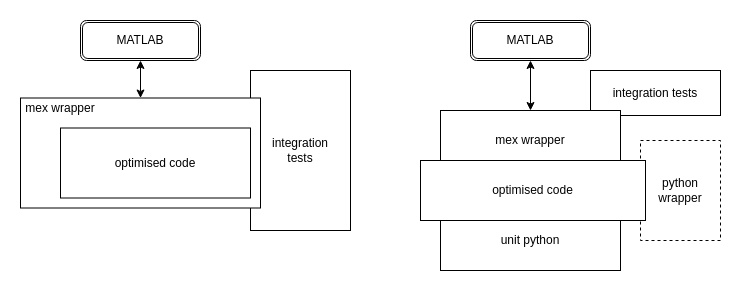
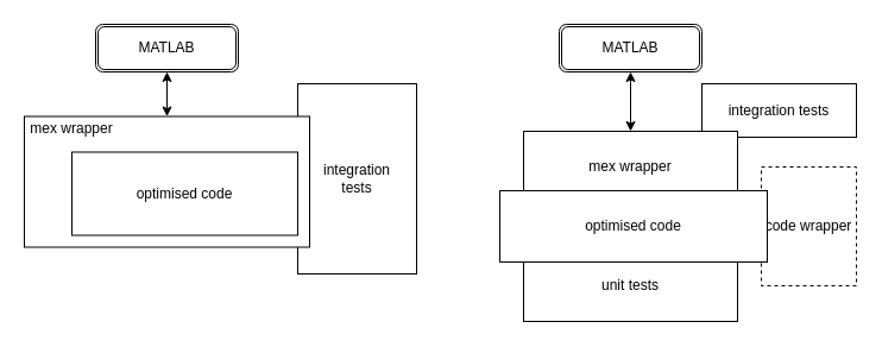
  <mxCell id="0" />
  <mxCell id="1" parent="0" />
  <mxCell id="2" value="integration tests" style="rounded=0;whiteSpace=wrap;html=1;" vertex="1" parent="1"><mxGeometry x="590" y="70" width="130" height="45" as="geometry" /></mxCell>
- <mxCell id="3" value="python wrapper" style="rounded=0;whiteSpace=wrap;html=1;dashed=1;" vertex="1" parent="1"><mxGeometry x="640" y="140" width="80" height="100" as="geometry" /></mxCell>
+ <mxCell id="3" value="code wrapper" style="rounded=0;whiteSpace=wrap;html=1;dashed=1;" vertex="1" parent="1"><mxGeometry x="640" y="140" width="80" height="100" as="geometry" /></mxCell>
  <mxCell id="4" value="integration &lt;br&gt;tests" style="rounded=0;whiteSpace=wrap;html=1;" vertex="1" parent="1"><mxGeometry x="250" y="70" width="100" height="160" as="geometry" /></mxCell>
- <mxCell id="5" value="unit python" style="rounded=0;whiteSpace=wrap;html=1;" vertex="1" parent="1"><mxGeometry x="440" y="210" width="180" height="60" as="geometry" /></mxCell>
+ <mxCell id="5" value="unit tests" style="rounded=0;whiteSpace=wrap;html=1;" vertex="1" parent="1"><mxGeometry x="440" y="210" width="180" height="60" as="geometry" /></mxCell>
  <mxCell id="6" value="" style="rounded=0;whiteSpace=wrap;html=1;" vertex="1" parent="1"><mxGeometry x="20" y="97.5" width="240" height="110" as="geometry" /></mxCell>
  <mxCell id="7" value="mex wrapper" style="text;html=1;strokeColor=none;fillColor=none;align=center;verticalAlign=middle;whiteSpace=wrap;rounded=0;" vertex="1" parent="1"><mxGeometry x="20" y="97.5" width="80" height="20" as="geometry" /></mxCell>
  <mxCell id="8" value="optimised code" style="rounded=0;whiteSpace=wrap;html=1;" vertex="1" parent="1"><mxGeometry x="60" y="127.5" width="190" height="70" as="geometry" /></mxCell>
  <mxCell id="9" value="mex wrapper" style="rounded=0;whiteSpace=wrap;html=1;" vertex="1" parent="1"><mxGeometry x="440" y="110" width="180" height="60" as="geometry" /></mxCell>
  <mxCell id="10" value="optimised code" style="rounded=0;whiteSpace=wrap;html=1;" vertex="1" parent="1"><mxGeometry x="420" y="160" width="225" height="60" as="geometry" /></mxCell>
  <mxCell id="11" value="" style="endArrow=classic;startArrow=classic;html=1;entryX=0.5;entryY=1;entryDx=0;entryDy=0;exitX=0.5;exitY=0;exitDx=0;exitDy=0;" edge="1" parent="1" source="6" target="12"><mxGeometry width="50" height="50" relative="1" as="geometry"><mxPoint x="-30" y="600" as="sourcePoint" /><mxPoint x="20" y="550" as="targetPoint" /></mxGeometry></mxCell>
  <mxCell id="12" value="MATLAB" style="shape=ext;double=1;rounded=1;whiteSpace=wrap;html=1;" vertex="1" parent="1"><mxGeometry x="80" y="20" width="120" height="40" as="geometry" /></mxCell>
  <mxCell id="13" value="" style="endArrow=classic;startArrow=classic;html=1;entryX=0.5;entryY=1;entryDx=0;entryDy=0;exitX=0.5;exitY=0;exitDx=0;exitDy=0;" edge="1" parent="1" target="14"><mxGeometry width="50" height="50" relative="1" as="geometry"><mxPoint x="530" y="110" as="sourcePoint" /><mxPoint x="410" y="550" as="targetPoint" /></mxGeometry></mxCell>
  <mxCell id="14" value="MATLAB" style="shape=ext;double=1;rounded=1;whiteSpace=wrap;html=1;" vertex="1" parent="1"><mxGeometry x="470" y="20" width="120" height="40" as="geometry" /></mxCell>
